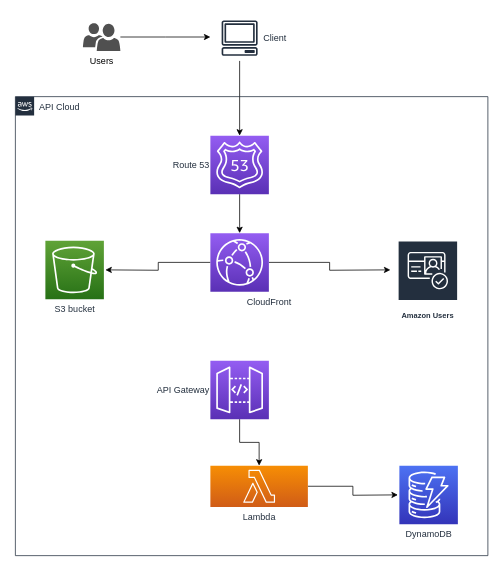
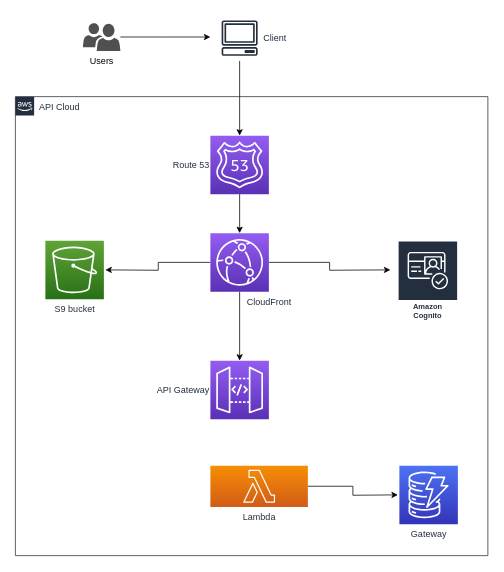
  <mxCell id="0" />
  <mxCell id="1" parent="0" />
  <mxCell id="2" style="edgeStyle=orthogonalEdgeStyle;rounded=0;orthogonalLoop=1;jettySize=auto;html=1;" edge="1" parent="1" source="3"><mxGeometry relative="1" as="geometry"><mxPoint x="280" y="48.5" as="targetPoint" /></mxGeometry></mxCell>
  <mxCell id="3" value="Users" style="sketch=0;pointerEvents=1;shadow=0;dashed=0;html=1;strokeColor=none;labelPosition=center;verticalLabelPosition=bottom;verticalAlign=top;align=center;fillColor=#505050;shape=mxgraph.mscae.intune.user_group" vertex="1" parent="1"><mxGeometry x="110" y="30" width="50" height="37" as="geometry" /></mxCell>
  <mxCell id="4" style="edgeStyle=orthogonalEdgeStyle;rounded=0;orthogonalLoop=1;jettySize=auto;html=1;entryX=0.5;entryY=0;entryDx=0;entryDy=0;entryPerimeter=0;" edge="1" parent="1" source="5" target="7"><mxGeometry relative="1" as="geometry" /></mxCell>
  <mxCell id="5" value="Client" style="sketch=0;outlineConnect=0;fontColor=#232F3E;gradientColor=none;strokeColor=#232F3E;fillColor=#ffffff;dashed=0;verticalLabelPosition=middle;verticalAlign=middle;align=left;html=1;fontSize=12;fontStyle=0;aspect=fixed;shape=mxgraph.aws4.resourceIcon;resIcon=mxgraph.aws4.client;labelPosition=right;" vertex="1" parent="1"><mxGeometry x="289" y="20" width="60" height="60" as="geometry" /></mxCell>
  <mxCell id="6" style="edgeStyle=orthogonalEdgeStyle;rounded=0;orthogonalLoop=1;jettySize=auto;html=1;entryX=0.5;entryY=0;entryDx=0;entryDy=0;entryPerimeter=0;" edge="1" parent="1" source="7" target="11"><mxGeometry relative="1" as="geometry" /></mxCell>
  <mxCell id="7" value="Route 53" style="sketch=0;points=[[0,0,0],[0.25,0,0],[0.5,0,0],[0.75,0,0],[1,0,0],[0,1,0],[0.25,1,0],[0.5,1,0],[0.75,1,0],[1,1,0],[0,0.25,0],[0,0.5,0],[0,0.75,0],[1,0.25,0],[1,0.5,0],[1,0.75,0]];outlineConnect=0;fontColor=#232F3E;gradientColor=#945DF2;gradientDirection=north;fillColor=#5A30B5;strokeColor=#ffffff;dashed=0;verticalLabelPosition=middle;verticalAlign=middle;align=right;html=1;fontSize=12;fontStyle=0;aspect=fixed;shape=mxgraph.aws4.resourceIcon;resIcon=mxgraph.aws4.route_53;labelPosition=left;" vertex="1" parent="1"><mxGeometry x="280" y="180" width="78" height="78" as="geometry" /></mxCell>
  <mxCell id="8" style="edgeStyle=orthogonalEdgeStyle;rounded=0;orthogonalLoop=1;jettySize=auto;html=1;" edge="1" parent="1" source="11"><mxGeometry relative="1" as="geometry"><mxPoint x="140" y="359" as="targetPoint" /></mxGeometry></mxCell>
  <mxCell id="9" style="edgeStyle=orthogonalEdgeStyle;rounded=0;orthogonalLoop=1;jettySize=auto;html=1;" edge="1" parent="1" source="11"><mxGeometry relative="1" as="geometry"><mxPoint x="520" y="359" as="targetPoint" /></mxGeometry></mxCell>
+ <mxCell id="10" style="edgeStyle=orthogonalEdgeStyle;rounded=0;orthogonalLoop=1;jettySize=auto;html=1;entryX=0.5;entryY=0;entryDx=0;entryDy=0;entryPerimeter=0;" edge="1" parent="1" source="11" target="16"><mxGeometry relative="1" as="geometry" /></mxCell>
  <mxCell id="11" value="CloudFront" style="sketch=0;points=[[0,0,0],[0.25,0,0],[0.5,0,0],[0.75,0,0],[1,0,0],[0,1,0],[0.25,1,0],[0.5,1,0],[0.75,1,0],[1,1,0],[0,0.25,0],[0,0.5,0],[0,0.75,0],[1,0.25,0],[1,0.5,0],[1,0.75,0]];outlineConnect=0;fontColor=#232F3E;gradientColor=#945DF2;gradientDirection=north;fillColor=#5A30B5;strokeColor=#ffffff;dashed=0;verticalLabelPosition=bottom;verticalAlign=top;align=left;html=1;fontSize=12;fontStyle=0;aspect=fixed;shape=mxgraph.aws4.resourceIcon;resIcon=mxgraph.aws4.cloudfront;labelPosition=right;horizontal=1;spacingLeft=-31;" vertex="1" parent="1"><mxGeometry x="280" y="310" width="78" height="78" as="geometry" /></mxCell>
- <mxCell id="12" value="Amazon Users" style="sketch=0;outlineConnect=0;fontColor=#232F3E;gradientColor=none;strokeColor=#ffffff;fillColor=#232F3E;dashed=0;verticalLabelPosition=middle;verticalAlign=bottom;align=center;html=1;whiteSpace=wrap;fontSize=10;fontStyle=1;spacing=3;shape=mxgraph.aws4.productIcon;prIcon=mxgraph.aws4.cognito;" vertex="1" parent="1"><mxGeometry x="530" y="320" width="80" height="110" as="geometry" /></mxCell>
+ <mxCell id="12" value="Amazon Cognito" style="sketch=0;outlineConnect=0;fontColor=#232F3E;gradientColor=none;strokeColor=#ffffff;fillColor=#232F3E;dashed=0;verticalLabelPosition=middle;verticalAlign=bottom;align=center;html=1;whiteSpace=wrap;fontSize=10;fontStyle=1;spacing=3;shape=mxgraph.aws4.productIcon;prIcon=mxgraph.aws4.cognito;" vertex="1" parent="1"><mxGeometry x="530" y="320" width="80" height="110" as="geometry" /></mxCell>
  <mxCell id="13" style="edgeStyle=orthogonalEdgeStyle;rounded=0;orthogonalLoop=1;jettySize=auto;html=1;" edge="1" parent="1" source="14"><mxGeometry relative="1" as="geometry"><mxPoint x="530" y="659" as="targetPoint" /></mxGeometry></mxCell>
  <mxCell id="14" value="Lambda" style="sketch=0;points=[[0,0,0],[0.25,0,0],[0.5,0,0],[0.75,0,0],[1,0,0],[0,1,0],[0.25,1,0],[0.5,1,0],[0.75,1,0],[1,1,0],[0,0.25,0],[0,0.5,0],[0,0.75,0],[1,0.25,0],[1,0.5,0],[1,0.75,0]];outlineConnect=0;fontColor=#232F3E;gradientColor=#F78E04;gradientDirection=north;fillColor=#D05C17;strokeColor=#ffffff;dashed=0;verticalLabelPosition=bottom;verticalAlign=top;align=center;html=1;fontSize=12;fontStyle=0;aspect=fixed;shape=mxgraph.aws4.resourceIcon;resIcon=mxgraph.aws4.lambda;" vertex="1" parent="1"><mxGeometry x="280" y="620" width="130" height="55" as="geometry" /></mxCell>
- <mxCell id="15" style="edgeStyle=orthogonalEdgeStyle;rounded=0;orthogonalLoop=1;jettySize=auto;html=1;entryX=0.5;entryY=0;entryDx=0;entryDy=0;entryPerimeter=0;" edge="1" parent="1" source="16" target="14"><mxGeometry relative="1" as="geometry" /></mxCell>
  <mxCell id="16" value="API Gateway" style="sketch=0;points=[[0,0,0],[0.25,0,0],[0.5,0,0],[0.75,0,0],[1,0,0],[0,1,0],[0.25,1,0],[0.5,1,0],[0.75,1,0],[1,1,0],[0,0.25,0],[0,0.5,0],[0,0.75,0],[1,0.25,0],[1,0.5,0],[1,0.75,0]];outlineConnect=0;fontColor=#232F3E;gradientColor=#945DF2;gradientDirection=north;fillColor=#5A30B5;strokeColor=#ffffff;dashed=0;verticalLabelPosition=middle;verticalAlign=middle;align=right;html=1;fontSize=12;fontStyle=0;aspect=fixed;shape=mxgraph.aws4.resourceIcon;resIcon=mxgraph.aws4.api_gateway;labelPosition=left;" vertex="1" parent="1"><mxGeometry x="280" y="480" width="78" height="78" as="geometry" /></mxCell>
- <mxCell id="17" value="DynamoDB" style="sketch=0;points=[[0,0,0],[0.25,0,0],[0.5,0,0],[0.75,0,0],[1,0,0],[0,1,0],[0.25,1,0],[0.5,1,0],[0.75,1,0],[1,1,0],[0,0.25,0],[0,0.5,0],[0,0.75,0],[1,0.25,0],[1,0.5,0],[1,0.75,0]];outlineConnect=0;fontColor=#232F3E;gradientColor=#4D72F3;gradientDirection=north;fillColor=#3334B9;strokeColor=#ffffff;dashed=0;verticalLabelPosition=bottom;verticalAlign=top;align=center;html=1;fontSize=12;fontStyle=0;aspect=fixed;shape=mxgraph.aws4.resourceIcon;resIcon=mxgraph.aws4.dynamodb;" vertex="1" parent="1"><mxGeometry x="532" y="620" width="78" height="78" as="geometry" /></mxCell>
- <mxCell id="18" value="S3 bucket" style="sketch=0;points=[[0,0,0],[0.25,0,0],[0.5,0,0],[0.75,0,0],[1,0,0],[0,1,0],[0.25,1,0],[0.5,1,0],[0.75,1,0],[1,1,0],[0,0.25,0],[0,0.5,0],[0,0.75,0],[1,0.25,0],[1,0.5,0],[1,0.75,0]];outlineConnect=0;fontColor=#232F3E;gradientColor=#60A337;gradientDirection=north;fillColor=#277116;strokeColor=#ffffff;dashed=0;verticalLabelPosition=bottom;verticalAlign=top;align=center;html=1;fontSize=12;fontStyle=0;aspect=fixed;shape=mxgraph.aws4.resourceIcon;resIcon=mxgraph.aws4.s3;" vertex="1" parent="1"><mxGeometry x="60" y="320" width="78" height="78" as="geometry" /></mxCell>
+ <mxCell id="17" value="Gateway" style="sketch=0;points=[[0,0,0],[0.25,0,0],[0.5,0,0],[0.75,0,0],[1,0,0],[0,1,0],[0.25,1,0],[0.5,1,0],[0.75,1,0],[1,1,0],[0,0.25,0],[0,0.5,0],[0,0.75,0],[1,0.25,0],[1,0.5,0],[1,0.75,0]];outlineConnect=0;fontColor=#232F3E;gradientColor=#4D72F3;gradientDirection=north;fillColor=#3334B9;strokeColor=#ffffff;dashed=0;verticalLabelPosition=bottom;verticalAlign=top;align=center;html=1;fontSize=12;fontStyle=0;aspect=fixed;shape=mxgraph.aws4.resourceIcon;resIcon=mxgraph.aws4.dynamodb;" vertex="1" parent="1"><mxGeometry x="532" y="620" width="78" height="78" as="geometry" /></mxCell>
+ <mxCell id="18" value="S9 bucket" style="sketch=0;points=[[0,0,0],[0.25,0,0],[0.5,0,0],[0.75,0,0],[1,0,0],[0,1,0],[0.25,1,0],[0.5,1,0],[0.75,1,0],[1,1,0],[0,0.25,0],[0,0.5,0],[0,0.75,0],[1,0.25,0],[1,0.5,0],[1,0.75,0]];outlineConnect=0;fontColor=#232F3E;gradientColor=#60A337;gradientDirection=north;fillColor=#277116;strokeColor=#ffffff;dashed=0;verticalLabelPosition=bottom;verticalAlign=top;align=center;html=1;fontSize=12;fontStyle=0;aspect=fixed;shape=mxgraph.aws4.resourceIcon;resIcon=mxgraph.aws4.s3;" vertex="1" parent="1"><mxGeometry x="60" y="320" width="78" height="78" as="geometry" /></mxCell>
  <mxCell id="19" value="API Cloud" style="points=[[0,0],[0.25,0],[0.5,0],[0.75,0],[1,0],[1,0.25],[1,0.5],[1,0.75],[1,1],[0.75,1],[0.5,1],[0.25,1],[0,1],[0,0.75],[0,0.5],[0,0.25]];outlineConnect=0;gradientColor=none;html=1;whiteSpace=wrap;fontSize=12;fontStyle=0;container=1;pointerEvents=0;collapsible=0;recursiveResize=0;shape=mxgraph.aws4.group;grIcon=mxgraph.aws4.group_aws_cloud_alt;strokeColor=#232F3E;fillColor=none;verticalAlign=top;align=left;spacingLeft=30;fontColor=#232F3E;dashed=0;" vertex="1" parent="1"><mxGeometry x="20" y="128" width="630" height="612" as="geometry" /></mxCell>
